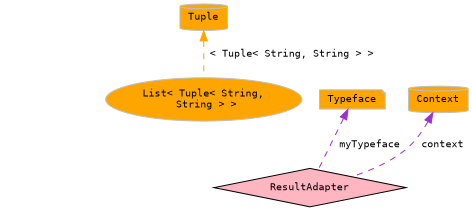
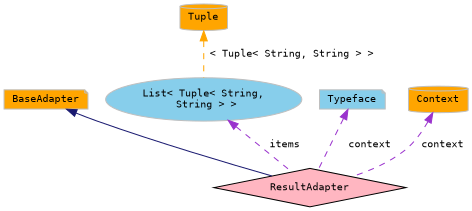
  digraph {
    fontname="DejaVu Sans Mono"
    node [color=grey75 fillcolor=orange fontname="DejaVu Sans Mono" fontsize=10 shape=note style=filled]
    edge [color=darkorchid3 dir=back fontname="DejaVu Sans Mono" fontsize=10 labelfontname=Helvetica labelfontsize=10 style=dashed]
    n1 [color=black fillcolor=lightpink fontcolor=black height=0.2 label=ResultAdapter shape=diamond width=0.4]
-   n3 [height=0.2 label="List\< Tuple\< String,\l String \> \>" shape=ellipse width=0.4]
+   n2 [height=0.2 label=BaseAdapter width=0.4]
+   n3 [fillcolor=skyblue height=0.2 label="List\< Tuple\< String,\l String \> \>" shape=ellipse width=0.4]
    n4 [height=0.2 label=Tuple shape=cylinder width=0.4]
-   n5 [height=0.2 label=Typeface width=0.4]
+   n5 [fillcolor=skyblue height=0.2 label=Typeface width=0.4]
    n6 [height=0.2 label=Context shape=cylinder width=0.4]
+   n2 -> n1 [color=midnightblue style=solid]
+   n3 -> n1 [label=" items"]
    n4 -> n3 [color=orange label=" \< Tuple\< String, String \> \>"]
-   n5 -> n1 [label=" myTypeface"]
+   n5 -> n1 [label=" context"]
    n6 -> n1 [label=" context"]
  }
